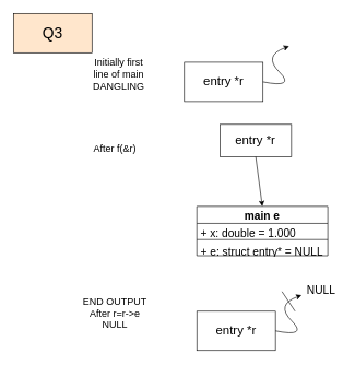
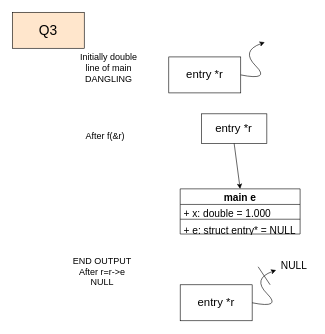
  <mxCell id="0" />
  <mxCell id="1" parent="0" />
  <mxCell id="2" value="" style="group" parent="1" connectable="0" vertex="1"><mxGeometry x="131" y="84.44" width="320" height="70" as="geometry" /></mxCell>
- <mxCell id="3" value="Initially first line of main&lt;br&gt;DANGLING" style="text;html=1;strokeColor=none;fillColor=none;align=center;verticalAlign=middle;whiteSpace=wrap;rounded=0;fontSize=15;" parent="2" vertex="1"><mxGeometry width="100" height="55" as="geometry" /></mxCell>
+ <mxCell id="3" value="Initially double line of main&lt;br&gt;DANGLING" style="text;html=1;strokeColor=none;fillColor=none;align=center;verticalAlign=middle;whiteSpace=wrap;rounded=0;fontSize=15;" parent="2" vertex="1"><mxGeometry width="100" height="55" as="geometry" /></mxCell>
  <mxCell id="4" value="" style="group" parent="2" connectable="0" vertex="1"><mxGeometry x="140" width="180" height="70" as="geometry" /></mxCell>
  <mxCell id="5" value="entry *r" style="rounded=0;whiteSpace=wrap;html=1;fontSize=19;" parent="4" vertex="1"><mxGeometry x="10" y="10" width="120" height="60" as="geometry" /></mxCell>
  <mxCell id="6" value="" style="curved=1;endArrow=classic;html=1;rounded=0;exitX=1;exitY=0.5;exitDx=0;exitDy=0;" parent="4" source="5" edge="1"><mxGeometry width="50" height="50" relative="1" as="geometry"><mxPoint x="130" y="50" as="sourcePoint" /><mxPoint x="170" y="-14.444" as="targetPoint" /><Array as="points"><mxPoint x="180" y="50" /><mxPoint x="130" /></Array></mxGeometry></mxCell>
  <mxCell id="7" value="" style="group" parent="1" connectable="0" vertex="1"><mxGeometry x="120" y="184.44" width="370" height="240" as="geometry" /></mxCell>
  <mxCell id="8" value="" style="group" parent="7" connectable="0" vertex="1"><mxGeometry x="170" y="4.898" width="200" height="235.102" as="geometry" /></mxCell>
  <mxCell id="9" value="main e&lt;br&gt;" style="swimlane;fontStyle=1;align=center;verticalAlign=top;childLayout=stackLayout;horizontal=1;startSize=26;horizontalStack=0;resizeParent=1;resizeParentMax=0;resizeLast=0;collapsible=1;marginBottom=0;whiteSpace=wrap;html=1;fontSize=17;" parent="8" vertex="1"><mxGeometry x="10" y="125.107" width="200" height="75.322" as="geometry" /></mxCell>
  <mxCell id="10" value="+ x: double = 1.000" style="text;strokeColor=none;fillColor=none;align=left;verticalAlign=top;spacingLeft=4;spacingRight=4;overflow=hidden;rotatable=0;points=[[0,0.5],[1,0.5]];portConstraint=eastwest;whiteSpace=wrap;html=1;fontSize=17;" parent="9" vertex="1"><mxGeometry y="26" width="200" height="21.373" as="geometry" /></mxCell>
  <mxCell id="11" value="" style="line;strokeWidth=1;fillColor=none;align=left;verticalAlign=middle;spacingTop=-1;spacingLeft=3;spacingRight=3;rotatable=0;labelPosition=right;points=[];portConstraint=eastwest;strokeColor=inherit;fontSize=17;" parent="9" vertex="1"><mxGeometry y="47.373" width="200" height="6.576" as="geometry" /></mxCell>
  <mxCell id="12" value="+ e: struct entry* = NULL&lt;br&gt;" style="text;strokeColor=none;fillColor=none;align=left;verticalAlign=top;spacingLeft=4;spacingRight=4;overflow=hidden;rotatable=0;points=[[0,0.5],[1,0.5]];portConstraint=eastwest;whiteSpace=wrap;html=1;fontSize=17;" parent="9" vertex="1"><mxGeometry y="53.949" width="200" height="21.373" as="geometry" /></mxCell>
  <mxCell id="13" value="entry *r" style="rounded=0;whiteSpace=wrap;html=1;fontSize=19;" parent="8" vertex="1"><mxGeometry x="45.455" width="109.091" height="49.322" as="geometry" /></mxCell>
  <mxCell id="14" value="" style="endArrow=classic;html=1;rounded=0;exitX=0.5;exitY=1;exitDx=0;exitDy=0;entryX=0.5;entryY=0;entryDx=0;entryDy=0;" parent="8" source="13" target="9" edge="1"><mxGeometry width="50" height="50" relative="1" as="geometry"><mxPoint x="200" y="172.627" as="sourcePoint" /><mxPoint x="100" y="125.102" as="targetPoint" /></mxGeometry></mxCell>
  <mxCell id="15" value="After f(&amp;amp;r)" style="text;html=1;strokeColor=none;fillColor=none;align=center;verticalAlign=middle;whiteSpace=wrap;rounded=0;fontSize=15;" parent="7" vertex="1"><mxGeometry x="5" y="15" width="100" height="53.878" as="geometry" /></mxCell>
- <mxCell id="16" value="END OUTPUT&lt;br&gt;After r=r-&amp;gt;e&lt;br&gt;NULL" style="text;html=1;strokeColor=none;fillColor=none;align=center;verticalAlign=middle;whiteSpace=wrap;rounded=0;fontSize=15;" parent="1" vertex="1"><mxGeometry x="125" y="449.44" width="100" height="55" as="geometry" /></mxCell>
+ <mxCell id="16" value="END OUTPUT&lt;br&gt;After r=r-&amp;gt;e&lt;br&gt;NULL" style="text;html=1;strokeColor=none;fillColor=none;align=center;verticalAlign=middle;whiteSpace=wrap;rounded=0;fontSize=15;" parent="1" vertex="1"><mxGeometry x="120" y="424.44" width="100" height="55" as="geometry" /></mxCell>
  <mxCell id="17" value="" style="group" parent="1" connectable="0" vertex="1"><mxGeometry x="290" y="464.44" width="180" height="70" as="geometry" /></mxCell>
  <mxCell id="18" value="entry *r" style="rounded=0;whiteSpace=wrap;html=1;fontSize=19;" parent="17" vertex="1"><mxGeometry x="10" y="10" width="120" height="60" as="geometry" /></mxCell>
  <mxCell id="19" value="" style="curved=1;endArrow=classic;html=1;rounded=0;exitX=1;exitY=0.5;exitDx=0;exitDy=0;" parent="17" source="18" edge="1"><mxGeometry width="50" height="50" relative="1" as="geometry"><mxPoint x="130" y="50" as="sourcePoint" /><mxPoint x="170" y="-14.444" as="targetPoint" /><Array as="points"><mxPoint x="180" y="50" /><mxPoint x="130" /></Array></mxGeometry></mxCell>
  <mxCell id="20" value="NULL" style="text;html=1;strokeColor=none;fillColor=none;align=center;verticalAlign=middle;whiteSpace=wrap;rounded=0;fontSize=17;" parent="1" vertex="1"><mxGeometry x="460" y="424.44" width="60" height="40" as="geometry" /></mxCell>
  <mxCell id="21" value="" style="endArrow=none;html=1;" parent="1" edge="1"><mxGeometry width="50" height="50" relative="1" as="geometry"><mxPoint x="430" y="444.44" as="sourcePoint" /><mxPoint x="450" y="474.44" as="targetPoint" /></mxGeometry></mxCell>
  <mxCell id="22" value="&lt;font style=&quot;font-size: 23px;&quot;&gt;Q3&lt;/font&gt;" style="rounded=0;whiteSpace=wrap;html=1;fillColor=#ffe6cc;" vertex="1" parent="1"><mxGeometry x="20" y="20" width="120" height="60" as="geometry" /></mxCell>
